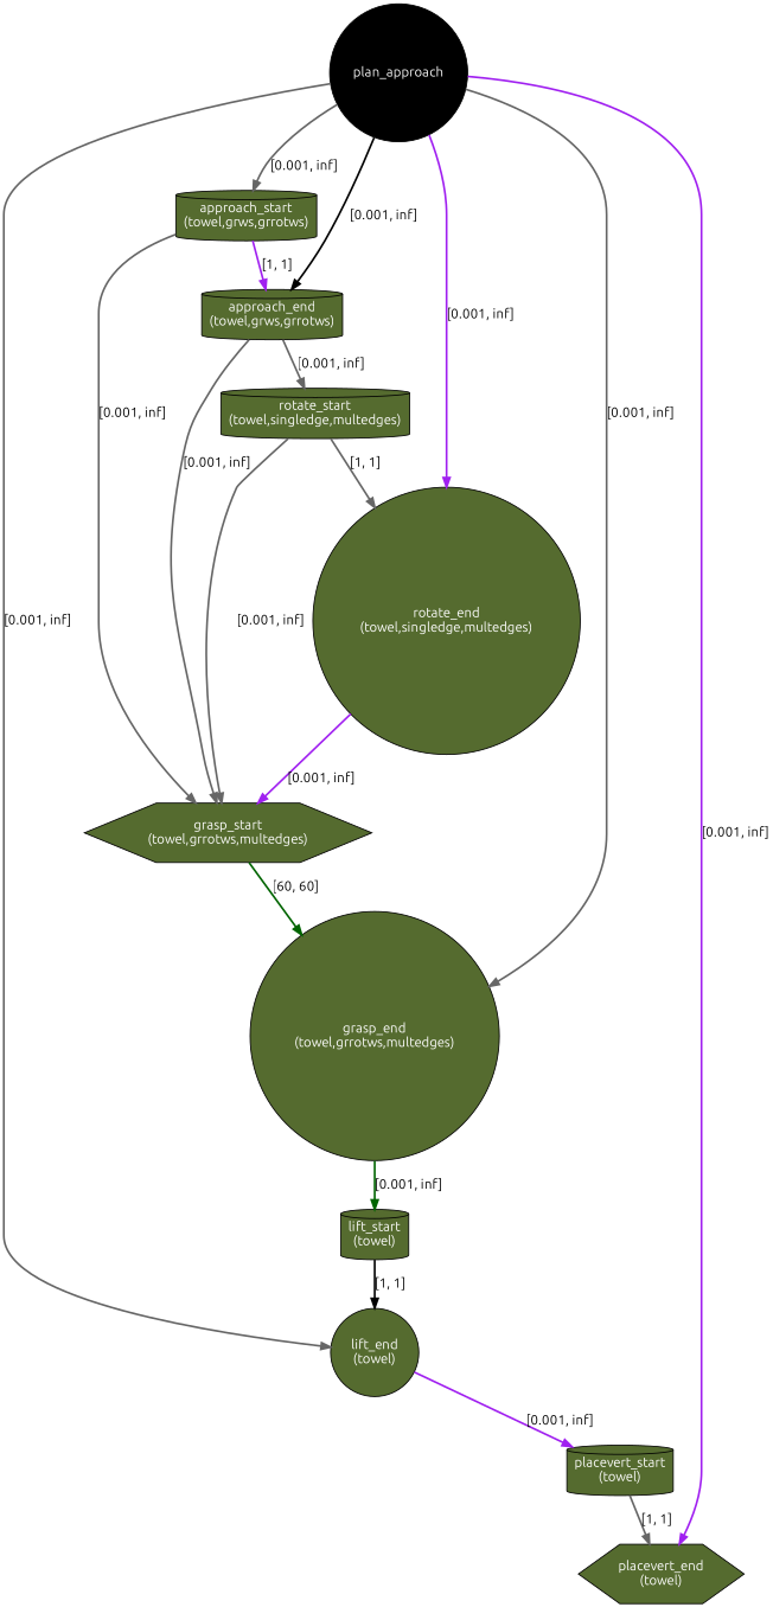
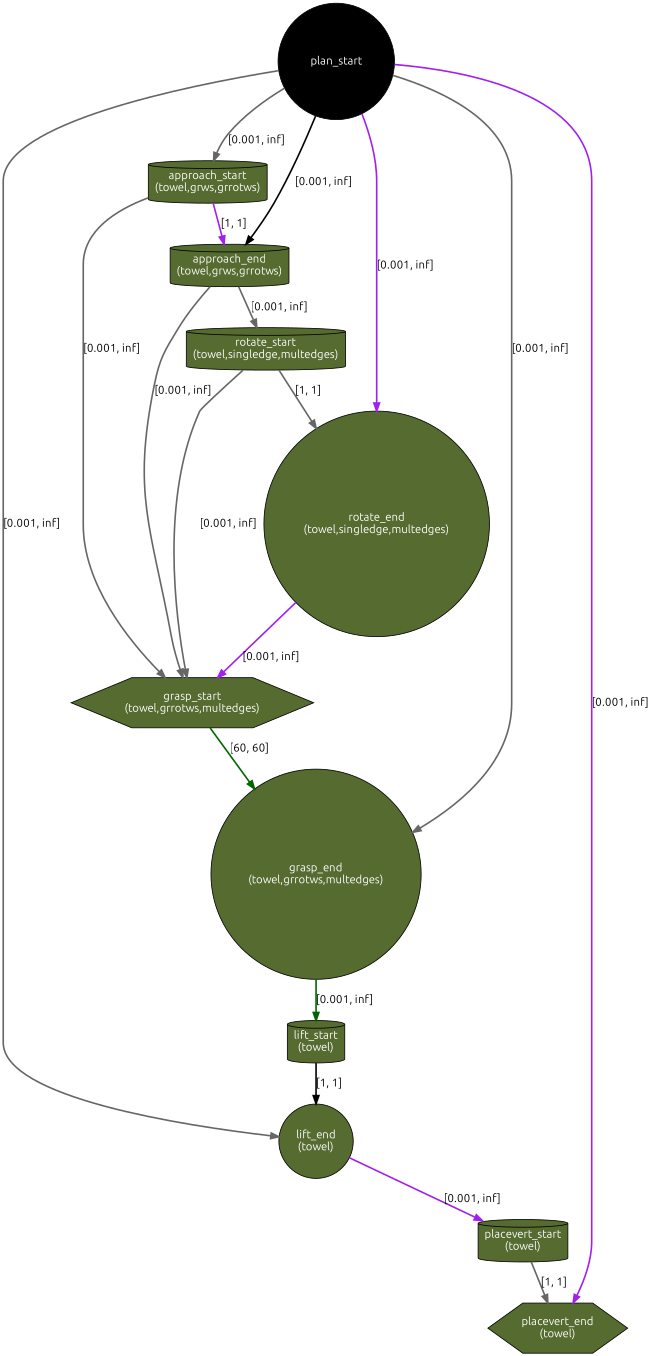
  digraph {
    fontname=Ubuntu
    node [fillcolor=darkolivegreen fontcolor=white style=filled shape=cylinder fontname=Ubuntu]
    edge [color=gray40 penwidth=2 fontname=Ubuntu]
-   n1 [fillcolor=black label=plan_approach shape=circle]
+   n1 [fillcolor=black label=plan_start shape=circle]
    n2 [label="approach_start\n(towel,grws,grrotws)"]
    n3 [label="approach_end\n(towel,grws,grrotws)"]
    n4 [label="rotate_end\n(towel,singledge,multedges)" shape=circle]
    n5 [label="grasp_end\n(towel,grrotws,multedges)" shape=circle]
    n6 [label="lift_end\n(towel)" shape=circle]
    n7 [label="placevert_end\n(towel)" shape=hexagon]
    n8 [label="grasp_start\n(towel,grrotws,multedges)" shape=hexagon]
    n9 [label="rotate_start\n(towel,singledge,multedges)"]
    n10 [label="lift_start\n(towel)"]
    n11 [label="placevert_start\n(towel)"]
    n1 -> n2 [label="[0.001, inf]"]
    n1 -> n3 [color=black label="[0.001, inf]"]
    n1 -> n4 [color=purple label="[0.001, inf]"]
    n1 -> n5 [label="[0.001, inf]"]
    n1 -> n6 [label="[0.001, inf]"]
    n1 -> n7 [color=purple label="[0.001, inf]"]
    n2 -> n3 [color=purple label="[1, 1]"]
    n2 -> n8 [label="[0.001, inf]"]
    n3 -> n8 [label="[0.001, inf]"]
    n3 -> n9 [label="[0.001, inf]"]
    n4 -> n8 [color=purple label="[0.001, inf]"]
    n5 -> n10 [color=darkgreen label="[0.001, inf]"]
    n6 -> n11 [color=purple label="[0.001, inf]"]
    n8 -> n5 [color=darkgreen label="[60, 60]"]
    n9 -> n4 [label="[1, 1]"]
    n9 -> n8 [label="[0.001, inf]"]
    n10 -> n6 [color=black label="[1, 1]"]
    n11 -> n7 [label="[1, 1]"]
  }
